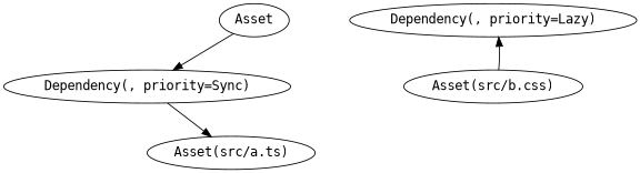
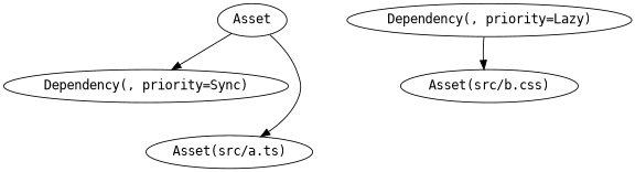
  digraph {
    fontname="DejaVu Sans Mono"
    node [fontname="DejaVu Sans Mono"]
    edge [fontname="DejaVu Sans Mono"]
    n1 [label=Asset]
    n2 [label="Dependency(, priority=Sync)"]
    n3 [label="Asset(src/a.ts)"]
    n4 [label="Dependency(, priority=Lazy)"]
    n5 [label="Asset(src/b.css)"]
    n1 -> n2
-   n2 -> n3
-   n5 -> n4
+   n1 -> n3
+   n4 -> n5
  }
